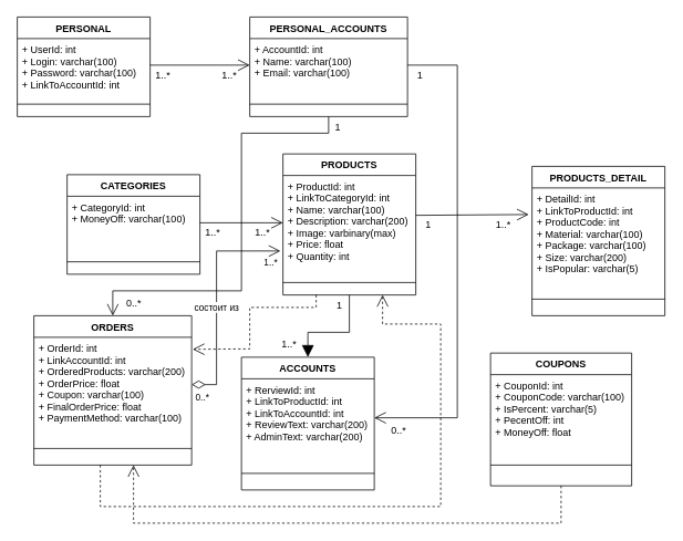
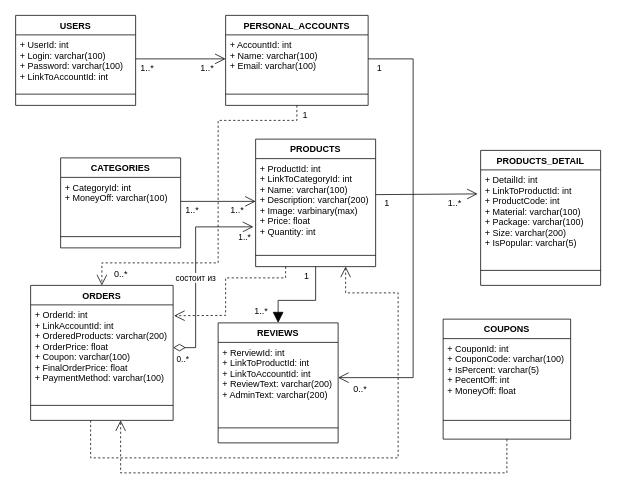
  <mxCell id="0" />
  <mxCell id="1" parent="0" />
- <mxCell id="2" value="PERSONAL" style="swimlane;fontStyle=1;align=center;verticalAlign=top;childLayout=stackLayout;horizontal=1;startSize=26;horizontalStack=0;resizeParent=1;resizeParentMax=0;resizeLast=0;collapsible=1;marginBottom=0;" vertex="1" parent="1"><mxGeometry x="20" y="20" width="160" height="120" as="geometry"><mxRectangle x="70" y="80" width="70" height="26" as="alternateBounds" /></mxGeometry></mxCell>
+ <mxCell id="2" value="USERS" style="swimlane;fontStyle=1;align=center;verticalAlign=top;childLayout=stackLayout;horizontal=1;startSize=26;horizontalStack=0;resizeParent=1;resizeParentMax=0;resizeLast=0;collapsible=1;marginBottom=0;" vertex="1" parent="1"><mxGeometry x="20" y="20" width="160" height="120" as="geometry"><mxRectangle x="70" y="80" width="70" height="26" as="alternateBounds" /></mxGeometry></mxCell>
  <mxCell id="3" value="+ UserId: int&#10;+ Login: varchar(100)&#10;+ Password: varchar(100)&#10;+ LinkToAccountId: int" style="text;strokeColor=none;fillColor=none;align=left;verticalAlign=top;spacingLeft=4;spacingRight=4;overflow=hidden;rotatable=0;points=[[0,0.5],[1,0.5]];portConstraint=eastwest;" vertex="1" parent="2"><mxGeometry y="26" width="160" height="64" as="geometry" /></mxCell>
  <mxCell id="4" value="" style="line;strokeWidth=1;fillColor=none;align=left;verticalAlign=middle;spacingTop=-1;spacingLeft=3;spacingRight=3;rotatable=0;labelPosition=right;points=[];portConstraint=eastwest;" vertex="1" parent="2"><mxGeometry y="90" width="160" height="30" as="geometry" /></mxCell>
  <mxCell id="5" value="CATEGORIES" style="swimlane;fontStyle=1;align=center;verticalAlign=top;childLayout=stackLayout;horizontal=1;startSize=26;horizontalStack=0;resizeParent=1;resizeParentMax=0;resizeLast=0;collapsible=1;marginBottom=0;" vertex="1" parent="1"><mxGeometry x="80" y="210" width="160" height="120" as="geometry"><mxRectangle x="70" y="80" width="70" height="26" as="alternateBounds" /></mxGeometry></mxCell>
  <mxCell id="6" value="+ CategoryId: int&#10;+ MoneyOff: varchar(100)" style="text;strokeColor=none;fillColor=none;align=left;verticalAlign=top;spacingLeft=4;spacingRight=4;overflow=hidden;rotatable=0;points=[[0,0.5],[1,0.5]];portConstraint=eastwest;" vertex="1" parent="5"><mxGeometry y="26" width="160" height="64" as="geometry" /></mxCell>
  <mxCell id="7" value="" style="line;strokeWidth=1;fillColor=none;align=left;verticalAlign=middle;spacingTop=-1;spacingLeft=3;spacingRight=3;rotatable=0;labelPosition=right;points=[];portConstraint=eastwest;" vertex="1" parent="5"><mxGeometry y="90" width="160" height="30" as="geometry" /></mxCell>
  <mxCell id="8" value="PERSONAL_ACCOUNTS" style="swimlane;fontStyle=1;align=center;verticalAlign=top;childLayout=stackLayout;horizontal=1;startSize=26;horizontalStack=0;resizeParent=1;resizeParentMax=0;resizeLast=0;collapsible=1;marginBottom=0;" vertex="1" parent="1"><mxGeometry x="300" y="20" width="190" height="120" as="geometry"><mxRectangle x="70" y="80" width="70" height="26" as="alternateBounds" /></mxGeometry></mxCell>
  <mxCell id="9" value="+ AccountId: int&#10;+ Name: varchar(100)&#10;+ Email: varchar(100)" style="text;strokeColor=none;fillColor=none;align=left;verticalAlign=top;spacingLeft=4;spacingRight=4;overflow=hidden;rotatable=0;points=[[0,0.5],[1,0.5]];portConstraint=eastwest;" vertex="1" parent="8"><mxGeometry y="26" width="190" height="64" as="geometry" /></mxCell>
  <mxCell id="10" value="" style="line;strokeWidth=1;fillColor=none;align=left;verticalAlign=middle;spacingTop=-1;spacingLeft=3;spacingRight=3;rotatable=0;labelPosition=right;points=[];portConstraint=eastwest;" vertex="1" parent="8"><mxGeometry y="90" width="190" height="30" as="geometry" /></mxCell>
  <mxCell id="11" value="PRODUCTS" style="swimlane;fontStyle=1;align=center;verticalAlign=top;childLayout=stackLayout;horizontal=1;startSize=26;horizontalStack=0;resizeParent=1;resizeParentMax=0;resizeLast=0;collapsible=1;marginBottom=0;" vertex="1" parent="1"><mxGeometry x="340" y="185" width="160" height="170" as="geometry"><mxRectangle x="70" y="80" width="70" height="26" as="alternateBounds" /></mxGeometry></mxCell>
  <mxCell id="12" value="+ ProductId: int&#10;+ LinkToCategoryId: int&#10;+ Name: varchar(100)&#10;+ Description: varchar(200)&#10;+ Image: varbinary(max)&#10;+ Price: float&#10;+ Quantity: int" style="text;strokeColor=none;fillColor=none;align=left;verticalAlign=top;spacingLeft=4;spacingRight=4;overflow=hidden;rotatable=0;points=[[0,0.5],[1,0.5]];portConstraint=eastwest;" vertex="1" parent="11"><mxGeometry y="26" width="160" height="114" as="geometry" /></mxCell>
  <mxCell id="13" value="" style="line;strokeWidth=1;fillColor=none;align=left;verticalAlign=middle;spacingTop=-1;spacingLeft=3;spacingRight=3;rotatable=0;labelPosition=right;points=[];portConstraint=eastwest;" vertex="1" parent="11"><mxGeometry y="140" width="160" height="30" as="geometry" /></mxCell>
  <mxCell id="14" value="PRODUCTS_DETAIL" style="swimlane;fontStyle=1;align=center;verticalAlign=top;childLayout=stackLayout;horizontal=1;startSize=26;horizontalStack=0;resizeParent=1;resizeParentMax=0;resizeLast=0;collapsible=1;marginBottom=0;" vertex="1" parent="1"><mxGeometry x="640" y="200" width="160" height="180" as="geometry"><mxRectangle x="70" y="80" width="70" height="26" as="alternateBounds" /></mxGeometry></mxCell>
  <mxCell id="15" value="+ DetailId: int&#10;+ LinkToProductId: int&#10;+ ProductCode: int&#10;+ Material: varchar(100)&#10;+ Package: varchar(100)&#10;+ Size: varchar(200)&#10;+ IsPopular: varchar(5)" style="text;strokeColor=none;fillColor=none;align=left;verticalAlign=top;spacingLeft=4;spacingRight=4;overflow=hidden;rotatable=0;points=[[0,0.5],[1,0.5]];portConstraint=eastwest;" vertex="1" parent="14"><mxGeometry y="26" width="160" height="114" as="geometry" /></mxCell>
  <mxCell id="16" value="" style="line;strokeWidth=1;fillColor=none;align=left;verticalAlign=middle;spacingTop=-1;spacingLeft=3;spacingRight=3;rotatable=0;labelPosition=right;points=[];portConstraint=eastwest;" vertex="1" parent="14"><mxGeometry y="140" width="160" height="40" as="geometry" /></mxCell>
  <mxCell id="17" value="ORDERS" style="swimlane;fontStyle=1;align=center;verticalAlign=top;childLayout=stackLayout;horizontal=1;startSize=26;horizontalStack=0;resizeParent=1;resizeParentMax=0;resizeLast=0;collapsible=1;marginBottom=0;" vertex="1" parent="1"><mxGeometry x="40" y="380" width="190" height="180" as="geometry"><mxRectangle x="70" y="80" width="70" height="26" as="alternateBounds" /></mxGeometry></mxCell>
  <mxCell id="18" value="+ OrderId: int&#10;+ LinkAccountId: int&#10;+ OrderedProducts: varchar(200)&#10;+ OrderPrice: float&#10;+ Coupon: varchar(100)&#10;+ FinalOrderPrice: float&#10;+ PaymentMethod: varchar(100)" style="text;strokeColor=none;fillColor=none;align=left;verticalAlign=top;spacingLeft=4;spacingRight=4;overflow=hidden;rotatable=0;points=[[0,0.5],[1,0.5]];portConstraint=eastwest;" vertex="1" parent="17"><mxGeometry y="26" width="190" height="114" as="geometry" /></mxCell>
  <mxCell id="19" value="" style="line;strokeWidth=1;fillColor=none;align=left;verticalAlign=middle;spacingTop=-1;spacingLeft=3;spacingRight=3;rotatable=0;labelPosition=right;points=[];portConstraint=eastwest;" vertex="1" parent="17"><mxGeometry y="140" width="190" height="40" as="geometry" /></mxCell>
- <mxCell id="20" value="ACCOUNTS" style="swimlane;fontStyle=1;align=center;verticalAlign=top;childLayout=stackLayout;horizontal=1;startSize=26;horizontalStack=0;resizeParent=1;resizeParentMax=0;resizeLast=0;collapsible=1;marginBottom=0;" vertex="1" parent="1"><mxGeometry x="290" y="430" width="160" height="160" as="geometry"><mxRectangle x="70" y="80" width="70" height="26" as="alternateBounds" /></mxGeometry></mxCell>
+ <mxCell id="20" value="REVIEWS" style="swimlane;fontStyle=1;align=center;verticalAlign=top;childLayout=stackLayout;horizontal=1;startSize=26;horizontalStack=0;resizeParent=1;resizeParentMax=0;resizeLast=0;collapsible=1;marginBottom=0;" vertex="1" parent="1"><mxGeometry x="290" y="430" width="160" height="160" as="geometry"><mxRectangle x="70" y="80" width="70" height="26" as="alternateBounds" /></mxGeometry></mxCell>
  <mxCell id="21" value="+ RerviewId: int&#10;+ LinkToProductId: int&#10;+ LinkToAccountId: int&#10;+ ReviewText: varchar(200)&#10;+ AdminText: varchar(200)" style="text;strokeColor=none;fillColor=none;align=left;verticalAlign=top;spacingLeft=4;spacingRight=4;overflow=hidden;rotatable=0;points=[[0,0.5],[1,0.5]];portConstraint=eastwest;" vertex="1" parent="20"><mxGeometry y="26" width="160" height="94" as="geometry" /></mxCell>
  <mxCell id="22" value="" style="line;strokeWidth=1;fillColor=none;align=left;verticalAlign=middle;spacingTop=-1;spacingLeft=3;spacingRight=3;rotatable=0;labelPosition=right;points=[];portConstraint=eastwest;" vertex="1" parent="20"><mxGeometry y="120" width="160" height="40" as="geometry" /></mxCell>
  <mxCell id="23" value="COUPONS" style="swimlane;fontStyle=1;align=center;verticalAlign=top;childLayout=stackLayout;horizontal=1;startSize=26;horizontalStack=0;resizeParent=1;resizeParentMax=0;resizeLast=0;collapsible=1;marginBottom=0;" vertex="1" parent="1"><mxGeometry x="590" y="425" width="170" height="160" as="geometry"><mxRectangle x="70" y="80" width="70" height="26" as="alternateBounds" /></mxGeometry></mxCell>
  <mxCell id="24" value="+ CouponId: int&#10;+ CouponCode: varchar(100)&#10;+ IsPercent: varchar(5)&#10;+ PecentOff: int&#10;+ MoneyOff: float" style="text;strokeColor=none;fillColor=none;align=left;verticalAlign=top;spacingLeft=4;spacingRight=4;overflow=hidden;rotatable=0;points=[[0,0.5],[1,0.5]];portConstraint=eastwest;" vertex="1" parent="23"><mxGeometry y="26" width="170" height="84" as="geometry" /></mxCell>
  <mxCell id="25" value="" style="line;strokeWidth=1;fillColor=none;align=left;verticalAlign=middle;spacingTop=-1;spacingLeft=3;spacingRight=3;rotatable=0;labelPosition=right;points=[];portConstraint=eastwest;" vertex="1" parent="23"><mxGeometry y="110" width="170" height="50" as="geometry" /></mxCell>
  <mxCell id="26" value="" style="endArrow=open;endFill=1;endSize=12;html=1;rounded=0;jumpStyle=none;exitX=1;exitY=0.5;exitDx=0;exitDy=0;" edge="1" parent="1" source="3" target="9"><mxGeometry width="160" relative="1" as="geometry"><mxPoint x="220" y="120" as="sourcePoint" /><mxPoint x="380" y="120" as="targetPoint" /></mxGeometry></mxCell>
  <mxCell id="27" value="1..*" style="text;html=1;align=center;verticalAlign=middle;resizable=0;points=[];autosize=1;strokeColor=none;fillColor=none;" vertex="1" parent="1"><mxGeometry x="180" y="80" width="30" height="20" as="geometry" /></mxCell>
  <mxCell id="28" value="1..*" style="text;html=1;align=center;verticalAlign=middle;resizable=0;points=[];autosize=1;strokeColor=none;fillColor=none;" vertex="1" parent="1"><mxGeometry x="260" y="80" width="30" height="20" as="geometry" /></mxCell>
  <mxCell id="29" value="" style="endArrow=open;endFill=1;endSize=12;html=1;rounded=0;jumpStyle=none;exitX=1;exitY=0.5;exitDx=0;exitDy=0;entryX=0;entryY=0.5;entryDx=0;entryDy=0;" edge="1" parent="1" source="6" target="12"><mxGeometry width="160" relative="1" as="geometry"><mxPoint x="215" y="269.5" as="sourcePoint" /><mxPoint x="335" y="269.5" as="targetPoint" /></mxGeometry></mxCell>
  <mxCell id="30" value="1..*" style="text;html=1;align=center;verticalAlign=middle;resizable=0;points=[];autosize=1;strokeColor=none;fillColor=none;" vertex="1" parent="1"><mxGeometry x="240" y="270" width="30" height="20" as="geometry" /></mxCell>
  <mxCell id="31" value="1..*" style="text;html=1;align=center;verticalAlign=middle;resizable=0;points=[];autosize=1;strokeColor=none;fillColor=none;" vertex="1" parent="1"><mxGeometry x="300" y="270" width="30" height="20" as="geometry" /></mxCell>
  <mxCell id="32" value="" style="endArrow=open;endFill=1;endSize=12;html=1;rounded=0;jumpStyle=none;exitX=1;exitY=0.5;exitDx=0;exitDy=0;entryX=-0.025;entryY=0.281;entryDx=0;entryDy=0;entryPerimeter=0;" edge="1" parent="1" target="15"><mxGeometry width="160" relative="1" as="geometry"><mxPoint x="500" y="259" as="sourcePoint" /><mxPoint x="640" y="259" as="targetPoint" /></mxGeometry></mxCell>
  <mxCell id="33" value="1" style="text;html=1;align=center;verticalAlign=middle;resizable=0;points=[];autosize=1;strokeColor=none;fillColor=none;" vertex="1" parent="1"><mxGeometry x="505" y="261" width="20" height="20" as="geometry" /></mxCell>
  <mxCell id="34" value="1..*" style="text;html=1;align=center;verticalAlign=middle;resizable=0;points=[];autosize=1;strokeColor=none;fillColor=none;" vertex="1" parent="1"><mxGeometry x="590" y="260" width="30" height="20" as="geometry" /></mxCell>
  <mxCell id="35" value="" style="endArrow=open;endFill=1;endSize=12;html=1;rounded=0;jumpStyle=none;exitX=1;exitY=0.5;exitDx=0;exitDy=0;entryX=1;entryY=0.5;entryDx=0;entryDy=0;" edge="1" parent="1" source="9" target="21"><mxGeometry width="160" relative="1" as="geometry"><mxPoint x="210" y="278" as="sourcePoint" /><mxPoint x="350" y="278" as="targetPoint" /><Array as="points"><mxPoint x="550" y="78" /><mxPoint x="550" y="503" /></Array></mxGeometry></mxCell>
  <mxCell id="36" value="0..*" style="text;html=1;align=center;verticalAlign=middle;resizable=0;points=[];autosize=1;strokeColor=none;fillColor=none;" vertex="1" parent="1"><mxGeometry x="464" y="508" width="30" height="20" as="geometry" /></mxCell>
  <mxCell id="37" value="1" style="text;html=1;align=center;verticalAlign=middle;resizable=0;points=[];autosize=1;strokeColor=none;fillColor=none;" vertex="1" parent="1"><mxGeometry x="495" y="80" width="20" height="20" as="geometry" /></mxCell>
  <mxCell id="38" value="" style="endArrow=block;endFill=1;endSize=12;html=1;rounded=0;jumpStyle=none;exitX=0.5;exitY=1;exitDx=0;exitDy=0;entryX=0.5;entryY=0;entryDx=0;entryDy=0;" edge="1" parent="1" source="11" target="20"><mxGeometry width="160" relative="1" as="geometry"><mxPoint x="250" y="278" as="sourcePoint" /><mxPoint x="350" y="278" as="targetPoint" /><Array as="points"><mxPoint x="420" y="400" /><mxPoint x="370" y="400" /></Array></mxGeometry></mxCell>
  <mxCell id="39" value="1..*" style="text;html=1;align=center;verticalAlign=middle;resizable=0;points=[];autosize=1;strokeColor=none;fillColor=none;" vertex="1" parent="1"><mxGeometry x="332" y="405" width="30" height="20" as="geometry" /></mxCell>
  <mxCell id="40" value="1" style="text;html=1;align=center;verticalAlign=middle;resizable=0;points=[];autosize=1;strokeColor=none;fillColor=none;" vertex="1" parent="1"><mxGeometry x="398" y="358" width="20" height="20" as="geometry" /></mxCell>
- <mxCell id="41" value="" style="endArrow=open;endFill=1;endSize=12;html=1;rounded=0;jumpStyle=none;exitX=0.5;exitY=1;exitDx=0;exitDy=0;entryX=0.5;entryY=0;entryDx=0;entryDy=0;" edge="1" parent="1" source="8" target="17"><mxGeometry width="160" relative="1" as="geometry"><mxPoint x="250" y="185" as="sourcePoint" /><mxPoint x="350" y="185" as="targetPoint" /><Array as="points"><mxPoint x="395" y="160" /><mxPoint x="290" y="160" /><mxPoint x="290" y="350" /><mxPoint x="135" y="350" /></Array></mxGeometry></mxCell>
+ <mxCell id="41" value="" style="endArrow=open;endFill=1;endSize=12;html=1;rounded=0;jumpStyle=none;exitX=0.5;exitY=1;exitDx=0;exitDy=0;entryX=0.5;entryY=0;entryDx=0;entryDy=0;dashed=1;" edge="1" parent="1" source="8" target="17"><mxGeometry width="160" relative="1" as="geometry"><mxPoint x="250" y="185" as="sourcePoint" /><mxPoint x="350" y="185" as="targetPoint" /><Array as="points"><mxPoint x="395" y="160" /><mxPoint x="290" y="160" /><mxPoint x="290" y="350" /><mxPoint x="135" y="350" /></Array></mxGeometry></mxCell>
  <mxCell id="42" value="1" style="text;html=1;align=center;verticalAlign=middle;resizable=0;points=[];autosize=1;strokeColor=none;fillColor=none;" vertex="1" parent="1"><mxGeometry x="396" y="143" width="20" height="20" as="geometry" /></mxCell>
  <mxCell id="43" value="0..*" style="text;html=1;align=center;verticalAlign=middle;resizable=0;points=[];autosize=1;strokeColor=none;fillColor=none;" vertex="1" parent="1"><mxGeometry x="145" y="355" width="30" height="20" as="geometry" /></mxCell>
  <mxCell id="44" value="состоит из" style="endArrow=open;html=1;endSize=12;startArrow=diamondThin;startSize=14;startFill=0;edgeStyle=orthogonalEdgeStyle;rounded=0;jumpStyle=none;exitX=1;exitY=0.5;exitDx=0;exitDy=0;entryX=-0.019;entryY=0.798;entryDx=0;entryDy=0;entryPerimeter=0;" edge="1" parent="1" source="18" target="12"><mxGeometry x="-0.082" relative="1" as="geometry"><mxPoint x="310" y="300" as="sourcePoint" /><mxPoint x="470" y="300" as="targetPoint" /><Array as="points"><mxPoint x="260" y="463" /><mxPoint x="260" y="302" /></Array><mxPoint as="offset" /></mxGeometry></mxCell>
  <mxCell id="45" value="0..*" style="edgeLabel;resizable=0;html=1;align=left;verticalAlign=top;" connectable="0" vertex="1" parent="44"><mxGeometry x="-1" relative="1" as="geometry"><mxPoint x="3" y="3" as="offset" /></mxGeometry></mxCell>
  <mxCell id="46" value="1..*" style="edgeLabel;resizable=0;html=1;align=right;verticalAlign=top;" connectable="0" vertex="1" parent="44"><mxGeometry x="1" relative="1" as="geometry"><mxPoint x="-3" y="1" as="offset" /></mxGeometry></mxCell>
  <mxCell id="47" value="" style="endArrow=open;endSize=12;dashed=1;html=1;rounded=0;jumpStyle=none;exitX=0.25;exitY=1;exitDx=0;exitDy=0;entryX=1.007;entryY=0.127;entryDx=0;entryDy=0;entryPerimeter=0;" edge="1" parent="1" source="11" target="18"><mxGeometry x="0.076" y="20" width="160" relative="1" as="geometry"><mxPoint x="340" y="360" as="sourcePoint" /><mxPoint x="500" y="360" as="targetPoint" /><Array as="points"><mxPoint x="380" y="370" /><mxPoint x="300" y="370" /><mxPoint x="300" y="420" /></Array><mxPoint as="offset" /></mxGeometry></mxCell>
  <mxCell id="48" value="" style="endArrow=open;endSize=12;dashed=1;html=1;rounded=0;jumpStyle=none;entryX=0.75;entryY=1;entryDx=0;entryDy=0;" edge="1" parent="1" target="11"><mxGeometry x="-0.057" y="-30" width="160" relative="1" as="geometry"><mxPoint x="120" y="560" as="sourcePoint" /><mxPoint x="290" y="590" as="targetPoint" /><Array as="points"><mxPoint x="120" y="610" /><mxPoint x="530" y="610" /><mxPoint x="530" y="390" /><mxPoint x="460" y="390" /></Array><mxPoint as="offset" /></mxGeometry></mxCell>
  <mxCell id="49" value="" style="endArrow=open;endSize=12;dashed=1;html=1;rounded=0;jumpStyle=none;exitX=0.5;exitY=1;exitDx=0;exitDy=0;" edge="1" parent="1" source="23"><mxGeometry x="-0.238" y="40" width="160" relative="1" as="geometry"><mxPoint x="660" y="630" as="sourcePoint" /><mxPoint x="160" y="560" as="targetPoint" /><Array as="points"><mxPoint x="675" y="630" /><mxPoint x="160" y="630" /></Array><mxPoint as="offset" /></mxGeometry></mxCell>
